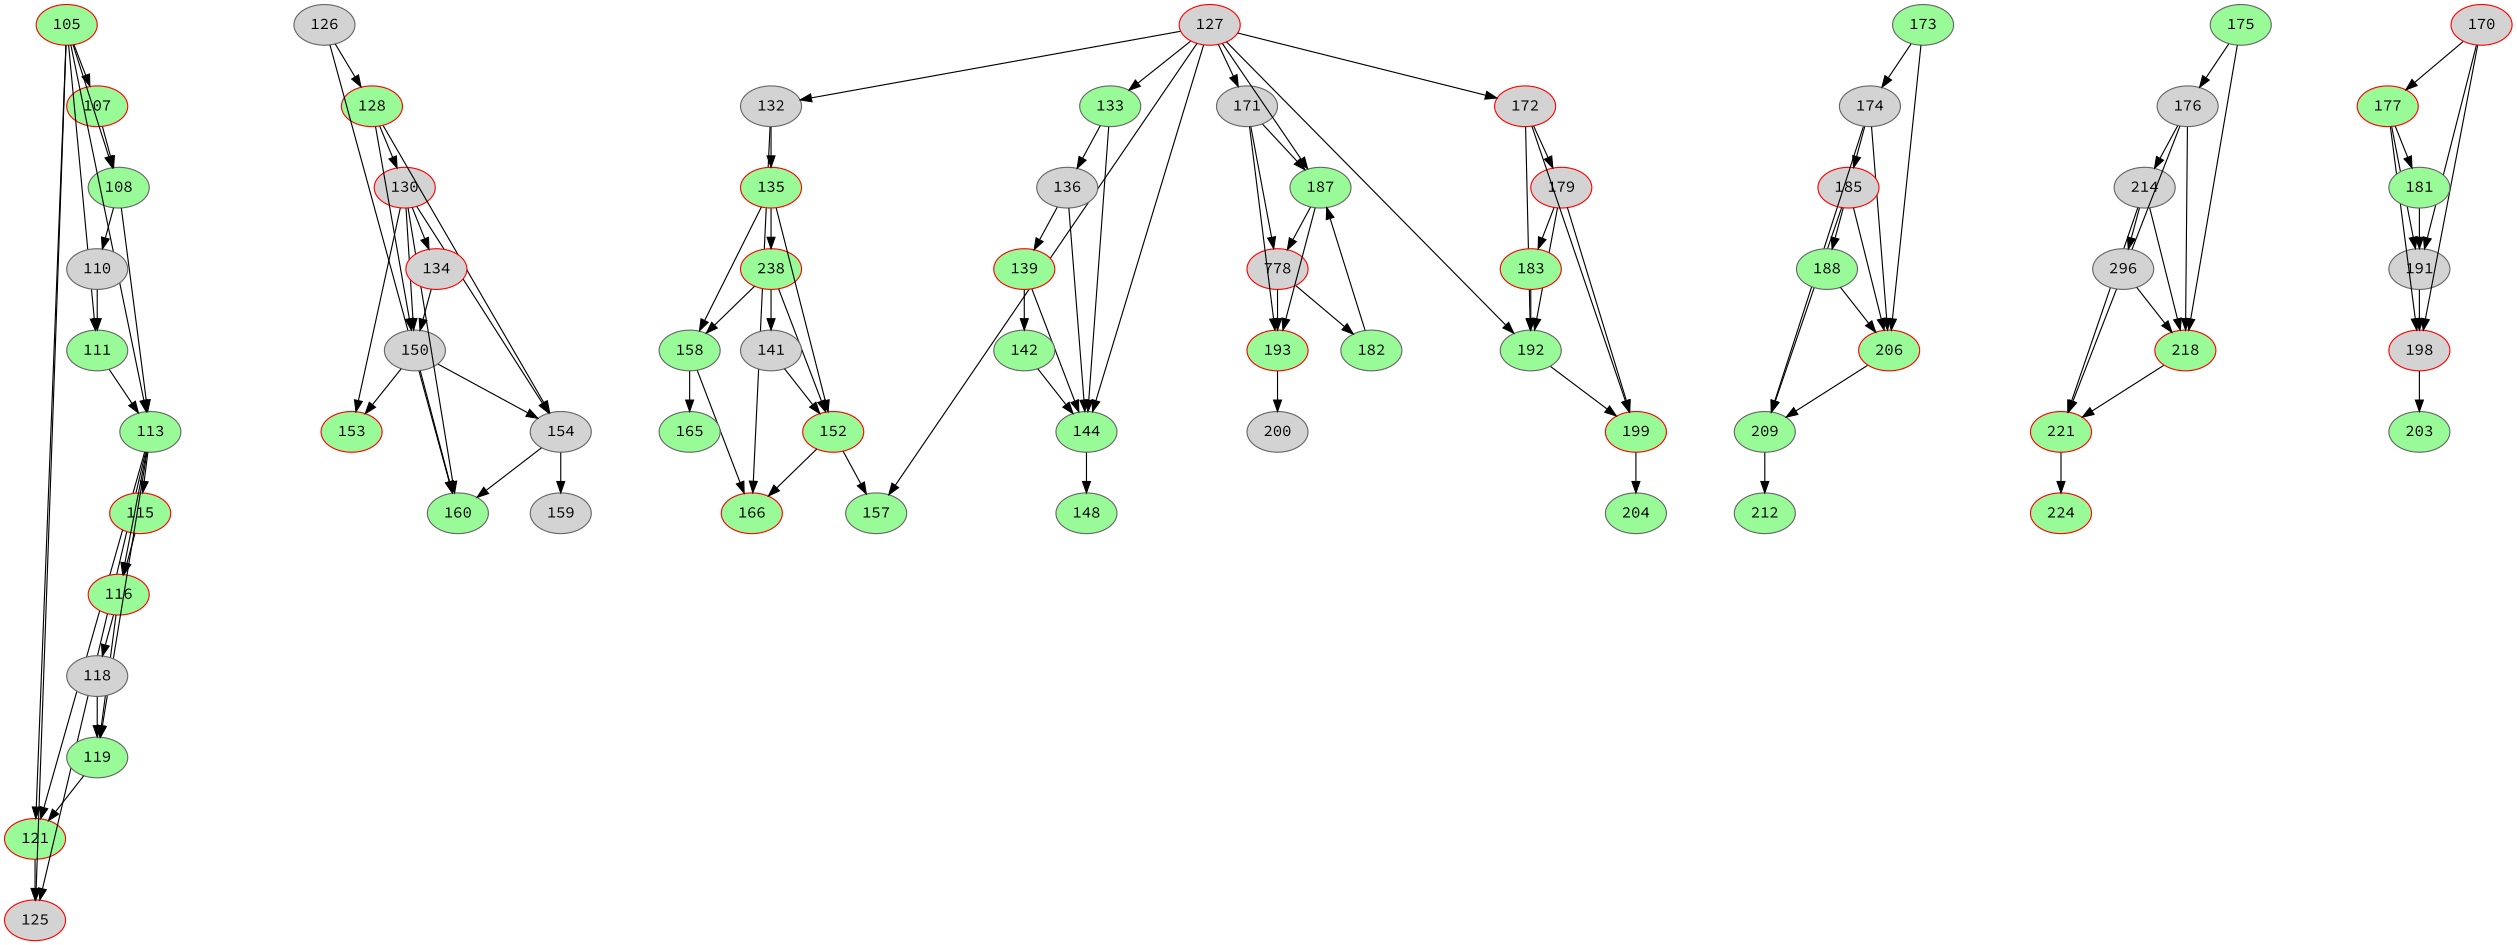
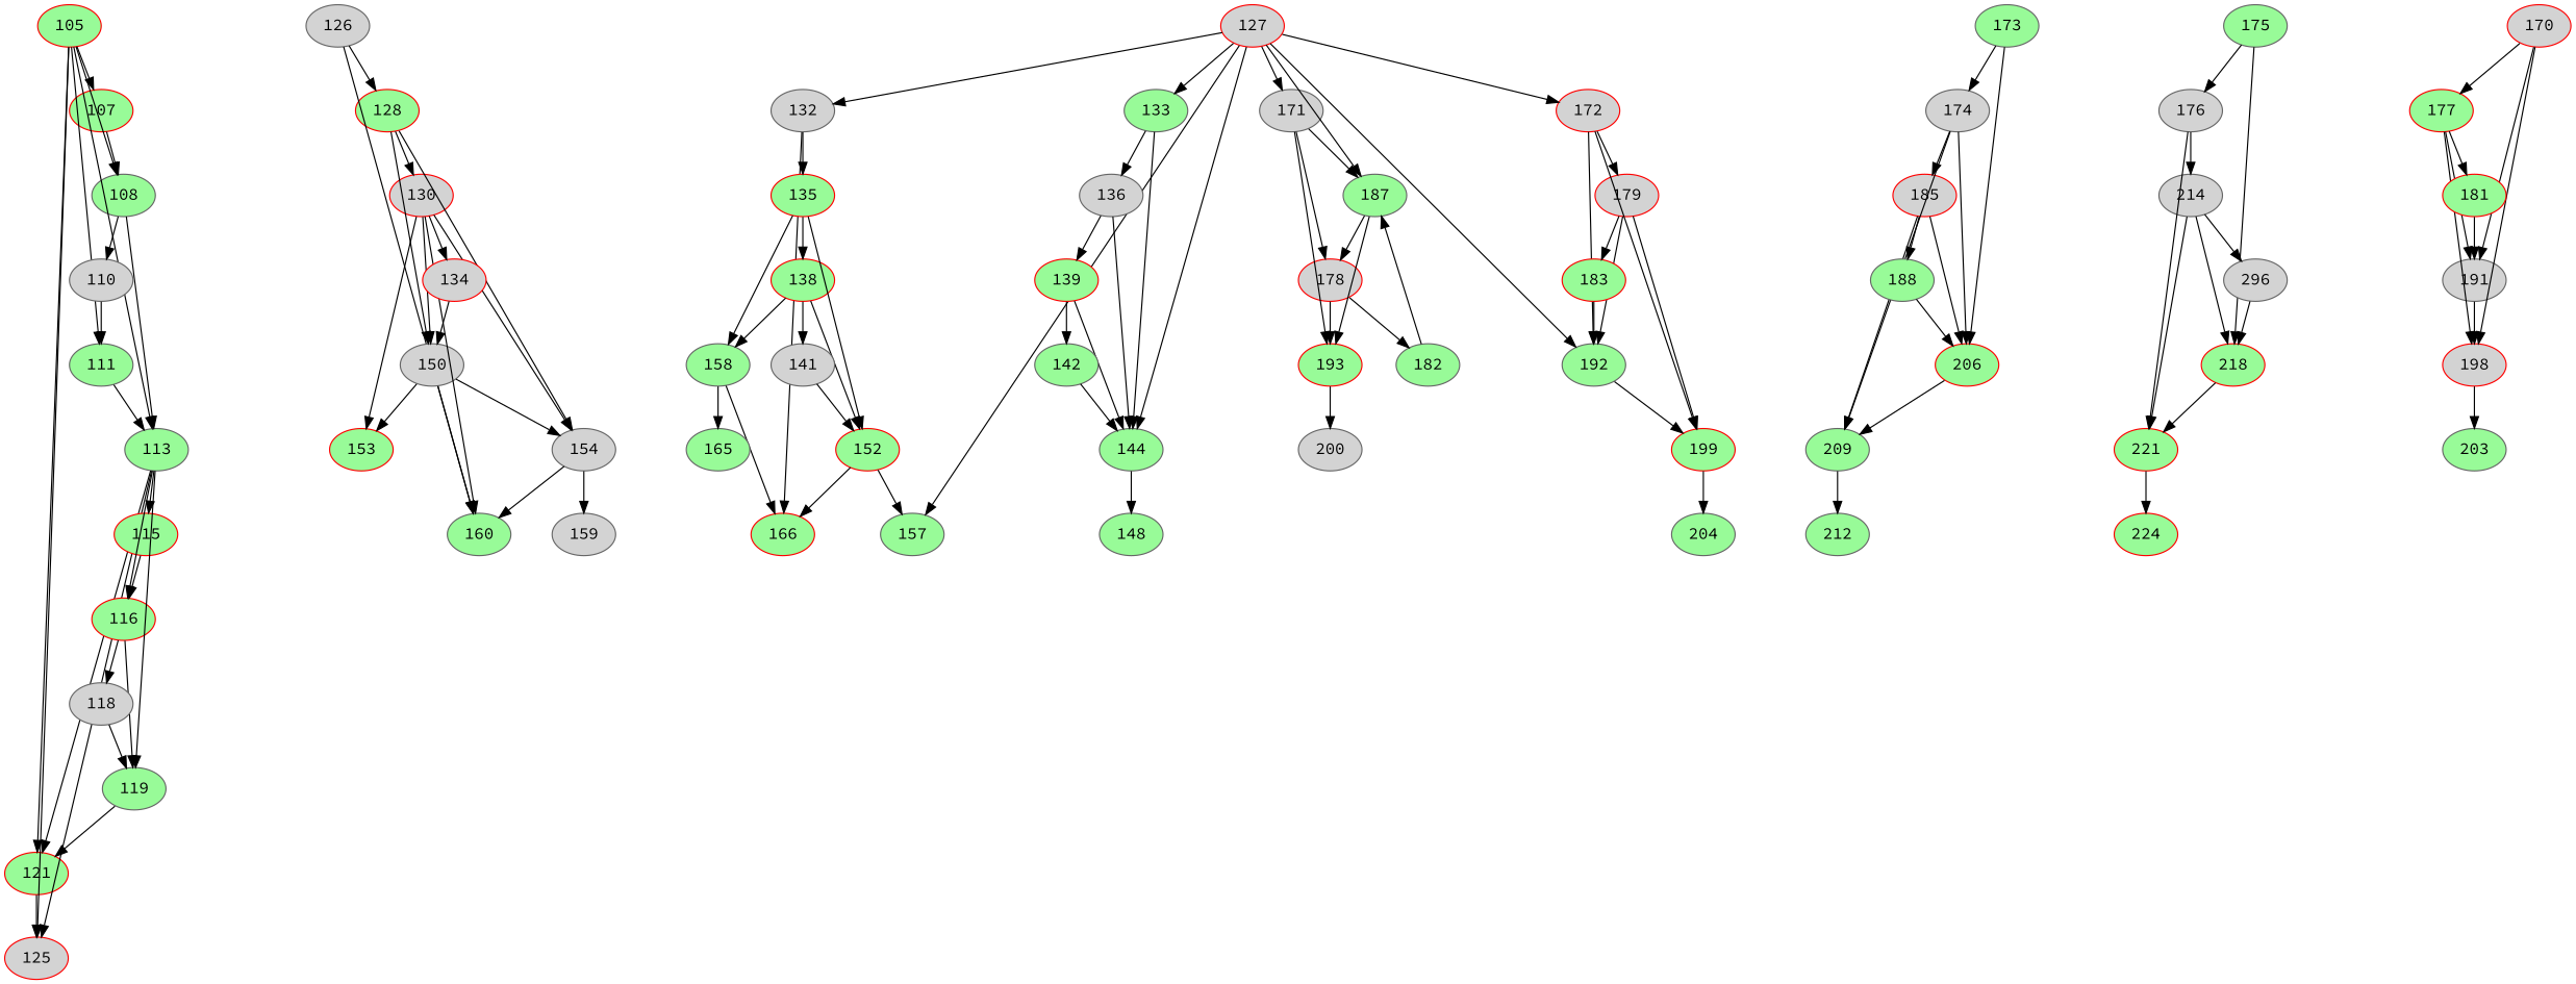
  strict digraph {
    fontname="Source Code Pro"
    splines=false
    node [color=gray40 fillcolor=palegreen fontname="Source Code Pro" style=filled]
    edge [fontname="Source Code Pro"]
    105 [color=red]
    107 [color=red]
    108
    111
    113
    121 [color=red]
    125 [color=red fillcolor=lightgrey]
    110 [fillcolor=lightgrey]
    115 [color=red]
    116 [color=red]
    119
    118 [fillcolor=lightgrey]
    126 [fillcolor=lightgrey]
    128 [color=red]
    160
    130 [color=red fillcolor=lightgrey]
    150 [fillcolor=lightgrey]
    154 [fillcolor=lightgrey]
    134 [color=red fillcolor=lightgrey]
    153 [color=red]
    159 [fillcolor=lightgrey]
    127 [color=red fillcolor=lightgrey]
    132 [fillcolor=lightgrey]
    133
    144
    157
    171 [fillcolor=lightgrey]
    172 [color=red fillcolor=lightgrey]
    187
    192
    166 [color=red]
    135 [color=red]
    136 [fillcolor=lightgrey]
    148
-   178 [color=red fillcolor=lightgrey label=778]
+   178 [color=red fillcolor=lightgrey]
    193 [color=red]
    179 [color=red fillcolor=lightgrey]
    199 [color=red]
-   138 [color=red label=238]
+   138 [color=red]
    152 [color=red]
    158
    139 [color=red]
    141 [fillcolor=lightgrey]
    165
    142
    182
    200 [fillcolor=lightgrey]
    183 [color=red]
    204
    174 [fillcolor=lightgrey]
    173
    206 [color=red]
    185 [color=red fillcolor=lightgrey]
    209
    188
    212
    176 [fillcolor=lightgrey]
    175
    218 [color=red]
    214 [fillcolor=lightgrey]
    221 [color=red]
    n62 [fillcolor=lightgrey label=296]
    224 [color=red]
    170 [color=red fillcolor=lightgrey]
    177 [color=red]
    191 [fillcolor=lightgrey]
    198 [color=red fillcolor=lightgrey]
-   181
+   181 [color=red]
    203
    105 -> 107
    105 -> 108
    105 -> 111
    105 -> 113
    105 -> 121
    105 -> 125
    107 -> 108
    108 -> 113
    108 -> 110
    111 -> 113
    113 -> 121
    113 -> 125
    113 -> 115
    113 -> 116
    113 -> 119
    121 -> 125
    110 -> 111
    115 -> 116
    116 -> 119
    116 -> 118
    119 -> 121
    118 -> 119
    126 -> 128
    126 -> 160
    128 -> 130
    128 -> 150
    128 -> 154
    130 -> 160
    130 -> 150
    130 -> 154
    130 -> 134
    130 -> 153
    150 -> 160
    150 -> 154
    150 -> 153
    154 -> 160
    154 -> 159
    134 -> 150
    127 -> 132
    127 -> 133
    127 -> 144
    127 -> 157
    127 -> 171
    127 -> 172
    127 -> 187
    127 -> 192
    132 -> 166
    132 -> 135
    133 -> 144
    133 -> 136
    144 -> 148
    171 -> 187
    171 -> 178
    171 -> 193
    172 -> 192
    172 -> 179
    172 -> 199
    187 -> 178
    187 -> 193
    192 -> 199
    135 -> 138
    135 -> 152
    135 -> 158
    136 -> 144
    136 -> 139
    178 -> 193
    178 -> 182
    193 -> 200
    179 -> 192
    179 -> 199
    179 -> 183
    199 -> 204
    138 -> 152
    138 -> 158
    138 -> 141
    152 -> 157
    152 -> 166
    158 -> 166
    158 -> 165
    139 -> 144
    139 -> 142
    141 -> 152
    142 -> 144
    182 -> 187
    183 -> 192
    174 -> 206
    174 -> 185
    174 -> 209
    173 -> 174
    173 -> 206
    206 -> 209
    185 -> 206
    185 -> 209
    185 -> 188
    209 -> 212
    188 -> 206
-   176 -> 218
    176 -> 214
    176 -> 221
    175 -> 176
    175 -> 218
    218 -> 221
    214 -> 218
    214 -> 221
    214 -> n62
    221 -> 224
    n62 -> 218
    170 -> 177
    170 -> 191
    170 -> 198
    177 -> 191
    177 -> 198
    177 -> 181
    191 -> 198
    198 -> 203
    181 -> 191
  }
